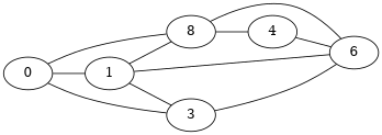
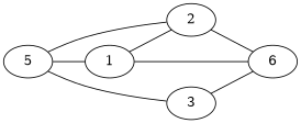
  graph {
    rankdir=LR
-   0
+   0 [label=5]
    1
-   2 [label=8]
+   2
    3
    n5 [label=6]
-   4
    0 -- 1
    0 -- 2
    0 -- 3
    1 -- 2
-   1 -- 3
    1 -- n5
    2 -- n5
-   2 -- 4
    3 -- n5
-   4 -- n5
  }
